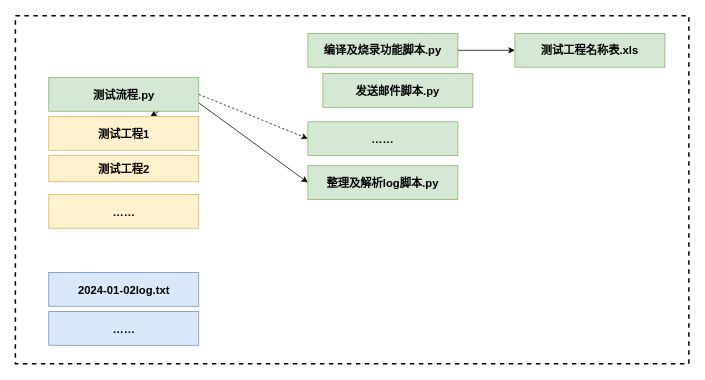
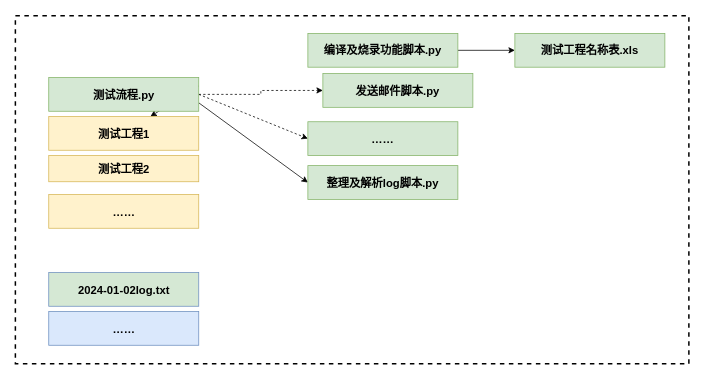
  <mxCell id="0" />
  <mxCell id="1" parent="0" />
  <mxCell id="2" value="" style="rounded=0;whiteSpace=wrap;html=1;dashed=1;strokeWidth=2;" parent="1" vertex="1"><mxGeometry x="20" y="20" width="898" height="464" as="geometry" /></mxCell>
  <mxCell id="3" style="rounded=0;orthogonalLoop=1;jettySize=auto;html=1;exitX=1;exitY=0.25;exitDx=0;exitDy=0;" edge="1" parent="1" source="7" target="8"><mxGeometry relative="1" as="geometry" /></mxCell>
+ <mxCell id="4" style="edgeStyle=orthogonalEdgeStyle;rounded=0;orthogonalLoop=1;jettySize=auto;html=1;exitX=1;exitY=0.5;exitDx=0;exitDy=0;entryX=0;entryY=0.5;entryDx=0;entryDy=0;dashed=1;" edge="1" parent="1" source="7" target="15"><mxGeometry relative="1" as="geometry" /></mxCell>
  <mxCell id="5" style="rounded=0;orthogonalLoop=1;jettySize=auto;html=1;exitX=1;exitY=0.75;exitDx=0;exitDy=0;entryX=0;entryY=0.5;entryDx=0;entryDy=0;" edge="1" parent="1" source="7" target="16"><mxGeometry relative="1" as="geometry" /></mxCell>
  <mxCell id="6" style="rounded=0;orthogonalLoop=1;jettySize=auto;html=1;exitX=1;exitY=0.5;exitDx=0;exitDy=0;entryX=0;entryY=0.5;entryDx=0;entryDy=0;dashed=1;" edge="1" parent="1" source="7" target="18"><mxGeometry relative="1" as="geometry" /></mxCell>
  <mxCell id="7" value="测试流程.py" style="rounded=0;whiteSpace=wrap;html=1;fontSize=15;fontStyle=1;fillColor=#d5e8d4;strokeColor=#82b366;" parent="1" vertex="1"><mxGeometry x="64.5" y="102.5" width="200" height="45" as="geometry" /></mxCell>
  <mxCell id="8" value="测试工程1" style="rounded=0;whiteSpace=wrap;html=1;fontSize=15;fontStyle=1;fillColor=#fff2cc;strokeColor=#d6b656;" parent="1" vertex="1"><mxGeometry x="64.5" y="154.5" width="200" height="45" as="geometry" /></mxCell>
  <mxCell id="9" value="测试工程2" style="rounded=0;whiteSpace=wrap;html=1;fontSize=15;fontStyle=1;fillColor=#fff2cc;strokeColor=#d6b656;" parent="1" vertex="1"><mxGeometry x="64.5" y="206.5" width="200" height="35" as="geometry" /></mxCell>
  <mxCell id="10" value="……" style="rounded=0;whiteSpace=wrap;html=1;fontSize=15;fontStyle=1;fillColor=#fff2cc;strokeColor=#d6b656;" parent="1" vertex="1"><mxGeometry x="64.5" y="258.5" width="200" height="45" as="geometry" /></mxCell>
- <mxCell id="11" value="2024-01-02log.txt" style="rounded=0;whiteSpace=wrap;html=1;fontSize=15;fontStyle=1;fillColor=#dae8fc;strokeColor=#6c8ebf;" parent="1" vertex="1"><mxGeometry x="64.5" y="362.5" width="200" height="45" as="geometry" /></mxCell>
+ <mxCell id="11" value="2024-01-02log.txt" style="rounded=0;whiteSpace=wrap;html=1;fontSize=15;fontStyle=1;fillColor=#d5e8d4;strokeColor=#6c8ebf;" parent="1" vertex="1"><mxGeometry x="64.5" y="362.5" width="200" height="45" as="geometry" /></mxCell>
  <mxCell id="12" value="……" style="rounded=0;whiteSpace=wrap;html=1;fontSize=15;fontStyle=1;fillColor=#dae8fc;strokeColor=#6c8ebf;" parent="1" vertex="1"><mxGeometry x="64.5" y="414.5" width="200" height="45" as="geometry" /></mxCell>
  <mxCell id="13" style="edgeStyle=orthogonalEdgeStyle;rounded=0;orthogonalLoop=1;jettySize=auto;html=1;exitX=1;exitY=0.5;exitDx=0;exitDy=0;entryX=0;entryY=0.5;entryDx=0;entryDy=0;" edge="1" parent="1" source="14" target="17"><mxGeometry relative="1" as="geometry" /></mxCell>
  <mxCell id="14" value="编译及烧录功能脚本.py" style="rounded=0;whiteSpace=wrap;html=1;fontSize=15;fontStyle=1;fillColor=#d5e8d4;strokeColor=#82b366;" vertex="1" parent="1"><mxGeometry x="410" y="43.75" width="200" height="45" as="geometry" /></mxCell>
  <mxCell id="15" value="发送邮件脚本.py" style="rounded=0;whiteSpace=wrap;html=1;fontSize=15;fontStyle=1;fillColor=#d5e8d4;strokeColor=#82b366;" vertex="1" parent="1"><mxGeometry x="430" y="97.25" width="200" height="45" as="geometry" /></mxCell>
  <mxCell id="16" value="整理及解析log脚本.py" style="rounded=0;whiteSpace=wrap;html=1;fontSize=15;fontStyle=1;fillColor=#d5e8d4;strokeColor=#82b366;" vertex="1" parent="1"><mxGeometry x="410" y="220" width="200" height="45" as="geometry" /></mxCell>
  <mxCell id="17" value="测试工程名称表.xls" style="rounded=0;whiteSpace=wrap;html=1;fontSize=15;fontStyle=1;fillColor=#d5e8d4;strokeColor=#82b366;" vertex="1" parent="1"><mxGeometry x="686" y="43.75" width="200" height="45" as="geometry" /></mxCell>
  <mxCell id="18" value="……" style="rounded=0;whiteSpace=wrap;html=1;fontSize=15;fontStyle=1;fillColor=#d5e8d4;strokeColor=#82b366;" vertex="1" parent="1"><mxGeometry x="410" y="161.5" width="200" height="45" as="geometry" /></mxCell>
